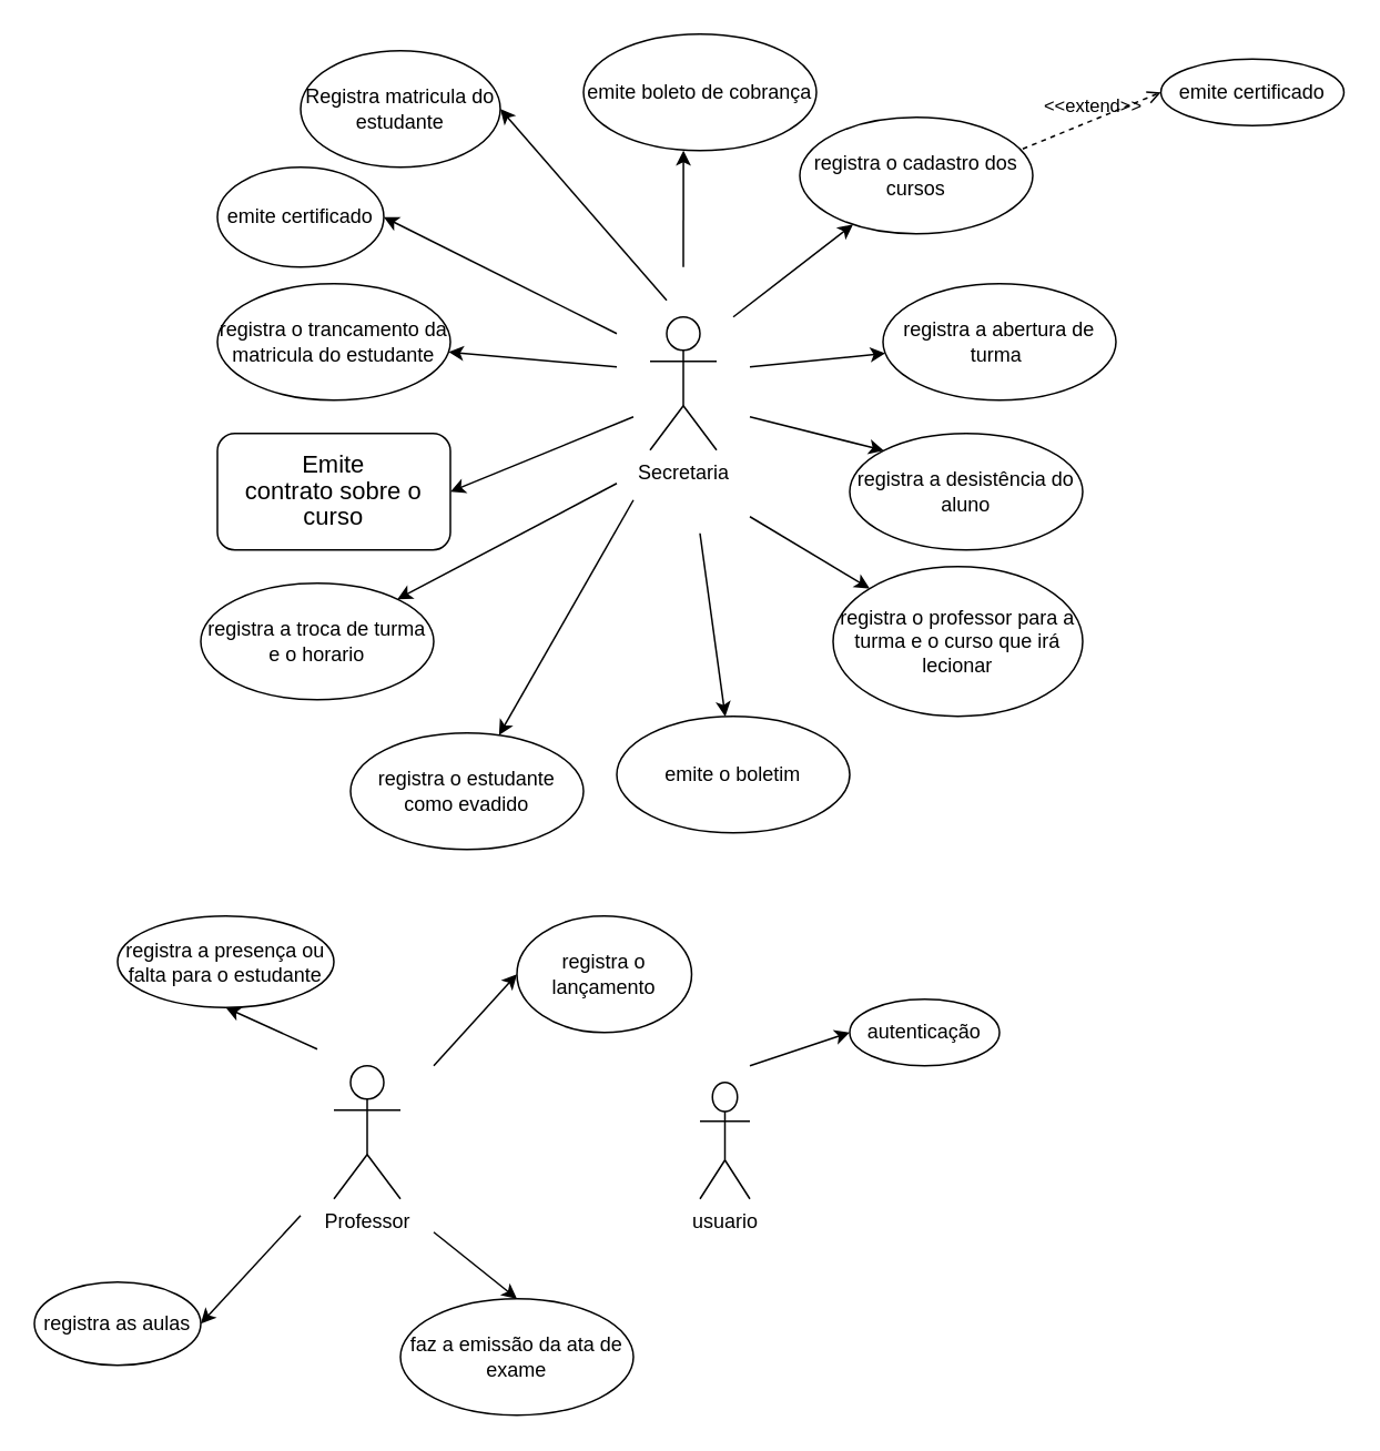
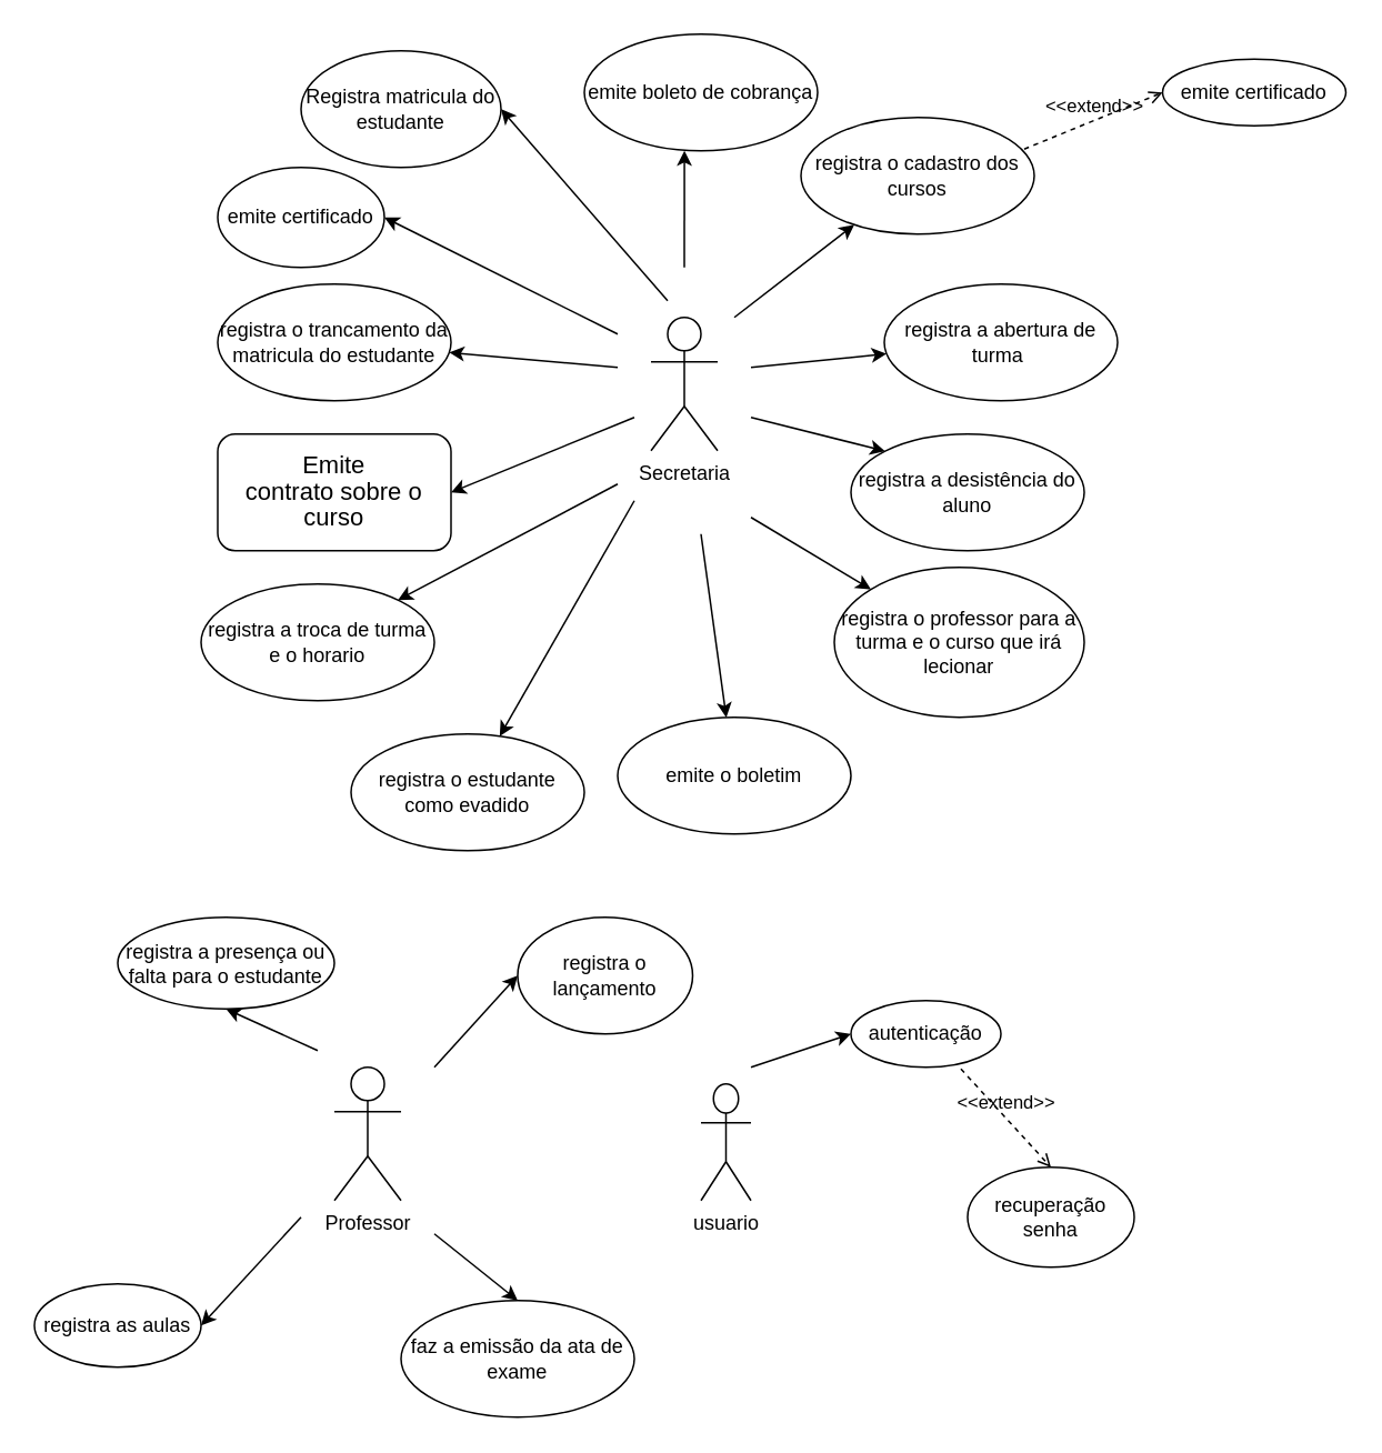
  <mxCell id="0" />
  <mxCell id="1" parent="0" />
  <mxCell id="2" value="Secretaria" style="shape=umlActor;verticalLabelPosition=bottom;verticalAlign=top;html=1;" parent="1" vertex="1"><mxGeometry x="390" y="190" width="40" height="80" as="geometry" /></mxCell>
  <mxCell id="3" value="Registra matricula do estudante" style="ellipse;whiteSpace=wrap;html=1;fillColor=none;" parent="1" vertex="1"><mxGeometry x="180" y="30" width="120" height="70" as="geometry" /></mxCell>
  <mxCell id="4" value="" style="endArrow=classic;html=1;rounded=0;entryX=1;entryY=0.5;entryDx=0;entryDy=0;" parent="1" target="3" edge="1"><mxGeometry width="50" height="50" relative="1" as="geometry"><mxPoint x="400" y="180" as="sourcePoint" /><mxPoint x="420" y="300" as="targetPoint" /></mxGeometry></mxCell>
  <mxCell id="5" value="" style="endArrow=classic;html=1;rounded=0;entryX=1;entryY=0.5;entryDx=0;entryDy=0;" parent="1" target="6" edge="1"><mxGeometry width="50" height="50" relative="1" as="geometry"><mxPoint x="370" y="200" as="sourcePoint" /><mxPoint x="210" y="220" as="targetPoint" /></mxGeometry></mxCell>
  <mxCell id="6" value="emite certificado" style="ellipse;whiteSpace=wrap;html=1;" parent="1" vertex="1"><mxGeometry x="130" y="100" width="100" height="60" as="geometry" /></mxCell>
  <mxCell id="7" value="" style="endArrow=classic;html=1;rounded=0;entryX=0.429;entryY=1;entryDx=0;entryDy=0;entryPerimeter=0;" parent="1" target="8" edge="1"><mxGeometry width="50" height="50" relative="1" as="geometry"><mxPoint x="410" y="160" as="sourcePoint" /><mxPoint x="470" y="100" as="targetPoint" /></mxGeometry></mxCell>
  <mxCell id="8" value="emite boleto de cobrança" style="ellipse;whiteSpace=wrap;html=1;" parent="1" vertex="1"><mxGeometry x="350" width="140" height="70" as="geometry" y="20" /></mxCell>
  <mxCell id="9" value="" style="endArrow=classic;html=1;rounded=0;entryX=1;entryY=0.5;entryDx=0;entryDy=0;" parent="1" target="10" edge="1"><mxGeometry width="50" height="50" relative="1" as="geometry"><mxPoint x="380" y="250" as="sourcePoint" /><mxPoint x="200" y="260" as="targetPoint" /></mxGeometry></mxCell>
  <mxCell id="10" value="&lt;span style=&quot;font-size:11.0pt;line-height:107%;&lt;br/&gt;font-family:&amp;quot;Calibri&amp;quot;,sans-serif;mso-ascii-theme-font:minor-latin;mso-fareast-font-family:&lt;br/&gt;Calibri;mso-fareast-theme-font:minor-latin;mso-hansi-theme-font:minor-latin;&lt;br/&gt;mso-bidi-font-family:&amp;quot;Times New Roman&amp;quot;;mso-bidi-theme-font:minor-bidi;&lt;br/&gt;mso-ansi-language:PT-BR;mso-fareast-language:EN-US;mso-bidi-language:AR-SA&quot;&gt;Emite&lt;br/&gt;contrato sobre o curso&lt;/span&gt;" style="whiteSpace=wrap;html=1;rounded=1;" parent="1" vertex="1"><mxGeometry x="130" y="260" width="140" height="70" as="geometry" /></mxCell>
  <mxCell id="11" value="" style="endArrow=classic;html=1;rounded=0;" parent="1" target="12" edge="1"><mxGeometry width="50" height="50" relative="1" as="geometry"><mxPoint x="370" y="220" as="sourcePoint" /><mxPoint x="190" y="310" as="targetPoint" /></mxGeometry></mxCell>
  <mxCell id="12" value="registra o trancamento da matricula do estudante" style="ellipse;whiteSpace=wrap;html=1;" parent="1" vertex="1"><mxGeometry x="130" y="170" width="140" height="70" as="geometry" /></mxCell>
  <mxCell id="13" value="" style="endArrow=classic;html=1;rounded=0;" parent="1" target="14" edge="1"><mxGeometry width="50" height="50" relative="1" as="geometry"><mxPoint x="370" y="290" as="sourcePoint" /><mxPoint x="170" y="410" as="targetPoint" /><Array as="points" /></mxGeometry></mxCell>
  <mxCell id="14" value="registra a troca de turma e o horario" style="ellipse;whiteSpace=wrap;html=1;" parent="1" vertex="1"><mxGeometry x="120" y="350" width="140" height="70" as="geometry" /></mxCell>
  <mxCell id="15" value="" style="endArrow=classic;html=1;rounded=0;" parent="1" target="16" edge="1"><mxGeometry width="50" height="50" relative="1" as="geometry"><mxPoint x="380" y="300" as="sourcePoint" /><mxPoint x="70" y="520" as="targetPoint" /></mxGeometry></mxCell>
  <mxCell id="16" value="registra o estudante como evadido" style="ellipse;whiteSpace=wrap;html=1;" parent="1" vertex="1"><mxGeometry x="210" y="440" width="140" height="70" as="geometry" /></mxCell>
  <mxCell id="17" value="" style="endArrow=classic;html=1;rounded=0;entryX=0;entryY=0;entryDx=0;entryDy=0;" parent="1" target="18" edge="1"><mxGeometry width="50" height="50" relative="1" as="geometry"><mxPoint x="450" y="250" as="sourcePoint" /><mxPoint x="520" y="400" as="targetPoint" /></mxGeometry></mxCell>
  <mxCell id="18" value="registra a desistência do aluno" style="ellipse;whiteSpace=wrap;html=1;" parent="1" vertex="1"><mxGeometry x="510" y="260" width="140" height="70" as="geometry" /></mxCell>
  <mxCell id="19" value="" style="endArrow=classic;html=1;rounded=0;" parent="1" target="20" edge="1"><mxGeometry width="50" height="50" relative="1" as="geometry"><mxPoint x="450" y="220" as="sourcePoint" /><mxPoint x="550" y="220" as="targetPoint" /></mxGeometry></mxCell>
  <mxCell id="20" value="registra a abertura de turma&amp;nbsp;" style="ellipse;whiteSpace=wrap;html=1;" parent="1" vertex="1"><mxGeometry x="530" y="170" width="140" height="70" as="geometry" /></mxCell>
  <mxCell id="21" value="" style="endArrow=classic;html=1;rounded=0;" parent="1" target="22" edge="1"><mxGeometry width="50" height="50" relative="1" as="geometry"><mxPoint x="440" y="190" as="sourcePoint" /><mxPoint x="570" y="80" as="targetPoint" /></mxGeometry></mxCell>
  <mxCell id="22" value="registra o cadastro dos cursos" style="ellipse;whiteSpace=wrap;html=1;" parent="1" vertex="1"><mxGeometry x="480" y="70" width="140" height="70" as="geometry" /></mxCell>
  <mxCell id="23" value="" style="endArrow=classic;html=1;rounded=0;" parent="1" target="24" edge="1"><mxGeometry width="50" height="50" relative="1" as="geometry"><mxPoint x="450" y="310" as="sourcePoint" /><mxPoint x="500" y="540" as="targetPoint" /></mxGeometry></mxCell>
  <mxCell id="24" value="registra o professor para a turma e o curso que irá lecionar" style="ellipse;whiteSpace=wrap;html=1;" parent="1" vertex="1"><mxGeometry x="500" y="340" width="150" height="90" as="geometry" /></mxCell>
  <mxCell id="25" value="" style="endArrow=classic;html=1;rounded=0;" parent="1" target="26" edge="1"><mxGeometry width="50" height="50" relative="1" as="geometry"><mxPoint x="420" y="320" as="sourcePoint" /><mxPoint x="310" y="580" as="targetPoint" /></mxGeometry></mxCell>
  <mxCell id="26" value="emite o boletim" style="ellipse;whiteSpace=wrap;html=1;" parent="1" vertex="1"><mxGeometry x="370" y="430" width="140" height="70" as="geometry" /></mxCell>
  <mxCell id="27" value="Professor" style="shape=umlActor;verticalLabelPosition=bottom;verticalAlign=top;html=1;" parent="1" vertex="1"><mxGeometry x="200" y="640" width="40" height="80" as="geometry" /></mxCell>
  <mxCell id="28" value="" style="endArrow=classic;html=1;rounded=0;entryX=1;entryY=0.5;entryDx=0;entryDy=0;" parent="1" target="32" edge="1"><mxGeometry width="50" height="50" relative="1" as="geometry"><mxPoint x="180" y="730" as="sourcePoint" /><mxPoint x="210" y="740" as="targetPoint" /></mxGeometry></mxCell>
  <mxCell id="29" value="" style="endArrow=classic;html=1;rounded=0;entryX=0.5;entryY=0;entryDx=0;entryDy=0;" parent="1" target="35" edge="1"><mxGeometry width="50" height="50" relative="1" as="geometry"><mxPoint x="260" y="740" as="sourcePoint" /><mxPoint x="370" y="900" as="targetPoint" /></mxGeometry></mxCell>
  <mxCell id="30" value="" style="endArrow=classic;html=1;rounded=0;entryX=0;entryY=0.5;entryDx=0;entryDy=0;" parent="1" target="34" edge="1"><mxGeometry width="50" height="50" relative="1" as="geometry"><mxPoint x="260" y="640" as="sourcePoint" /><mxPoint x="540" y="730" as="targetPoint" /></mxGeometry></mxCell>
  <mxCell id="31" value="" style="endArrow=classic;html=1;rounded=0;entryX=0.5;entryY=1;entryDx=0;entryDy=0;" parent="1" target="33" edge="1"><mxGeometry width="50" height="50" relative="1" as="geometry"><mxPoint x="190" y="630" as="sourcePoint" /><mxPoint x="370" y="630" as="targetPoint" /></mxGeometry></mxCell>
  <mxCell id="32" value="registra as aulas" style="ellipse;whiteSpace=wrap;html=1;" parent="1" vertex="1"><mxGeometry x="20" y="770" width="100" height="50" as="geometry" /></mxCell>
  <mxCell id="33" value="registra a presença ou falta para o estudante" style="ellipse;whiteSpace=wrap;html=1;" parent="1" vertex="1"><mxGeometry x="70" y="550" width="130" height="55" as="geometry" /></mxCell>
  <mxCell id="34" value="registra o lançamento" style="ellipse;whiteSpace=wrap;html=1;" parent="1" vertex="1"><mxGeometry x="310" y="550" width="105" height="70" as="geometry" /></mxCell>
  <mxCell id="35" value="faz a emissão da ata de exame" style="ellipse;whiteSpace=wrap;html=1;" parent="1" vertex="1"><mxGeometry x="240" y="780" width="140" height="70" as="geometry" /></mxCell>
  <mxCell id="36" value="usuario" style="shape=umlActor;verticalLabelPosition=bottom;verticalAlign=top;html=1;" vertex="1" parent="1"><mxGeometry x="420" y="650" width="30" height="70" as="geometry" /></mxCell>
  <mxCell id="37" value="autenticação" style="ellipse;whiteSpace=wrap;html=1;" vertex="1" parent="1"><mxGeometry x="510" y="600" width="90" height="40" as="geometry" /></mxCell>
+ <mxCell id="38" value="recuperação senha" style="ellipse;whiteSpace=wrap;html=1;" vertex="1" parent="1"><mxGeometry x="580" y="700" width="100" height="60" as="geometry" /></mxCell>
  <mxCell id="39" value="" style="endArrow=classic;html=1;rounded=0;entryX=0;entryY=0.5;entryDx=0;entryDy=0;" edge="1" parent="1" target="37"><mxGeometry width="50" height="50" relative="1" as="geometry"><mxPoint x="450" y="640" as="sourcePoint" /><mxPoint x="420" y="570" as="targetPoint" /></mxGeometry></mxCell>
+ <mxCell id="40" value="&amp;lt;&amp;lt;extend&amp;gt;&amp;gt;" style="html=1;verticalAlign=bottom;labelBackgroundColor=none;endArrow=open;endFill=0;dashed=1;rounded=0;exitX=0.733;exitY=1.025;exitDx=0;exitDy=0;exitPerimeter=0;entryX=0.5;entryY=0;entryDx=0;entryDy=0;" edge="1" parent="1" source="37" target="38"><mxGeometry width="160" relative="1" as="geometry"><mxPoint x="620" y="684.5" as="sourcePoint" /><mxPoint x="780" y="684.5" as="targetPoint" /></mxGeometry></mxCell>
  <mxCell id="41" value="&amp;lt;&amp;lt;extend&amp;gt;&amp;gt;" style="html=1;verticalAlign=bottom;labelBackgroundColor=none;endArrow=open;endFill=0;dashed=1;rounded=0;exitX=0.957;exitY=0.271;exitDx=0;exitDy=0;exitPerimeter=0;entryX=0;entryY=0.5;entryDx=0;entryDy=0;" edge="1" parent="1" source="22" target="42"><mxGeometry width="160" relative="1" as="geometry"><mxPoint x="310" y="100" as="sourcePoint" /><mxPoint x="700" y="70" as="targetPoint" /></mxGeometry></mxCell>
  <mxCell id="42" value="emite certificado" style="ellipse;whiteSpace=wrap;html=1;" vertex="1" parent="1"><mxGeometry x="697" y="35" width="110" height="40" as="geometry" /></mxCell>
